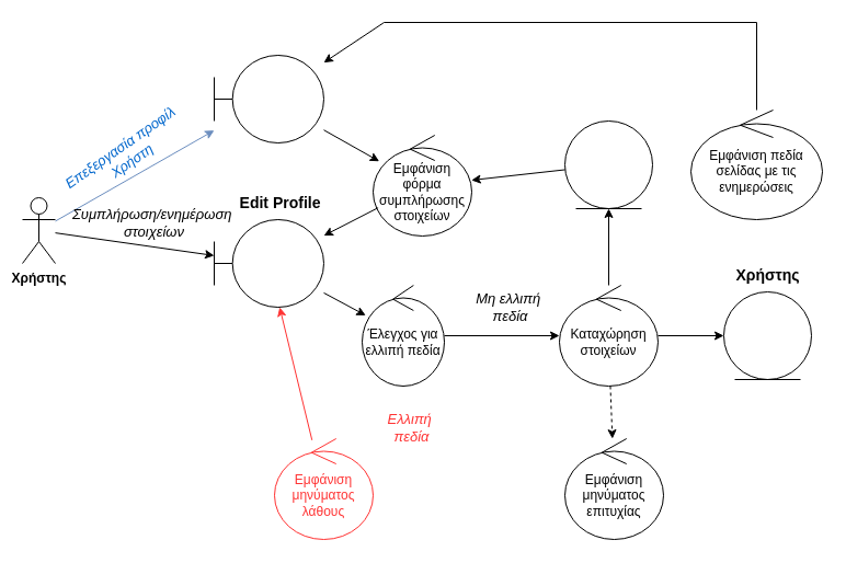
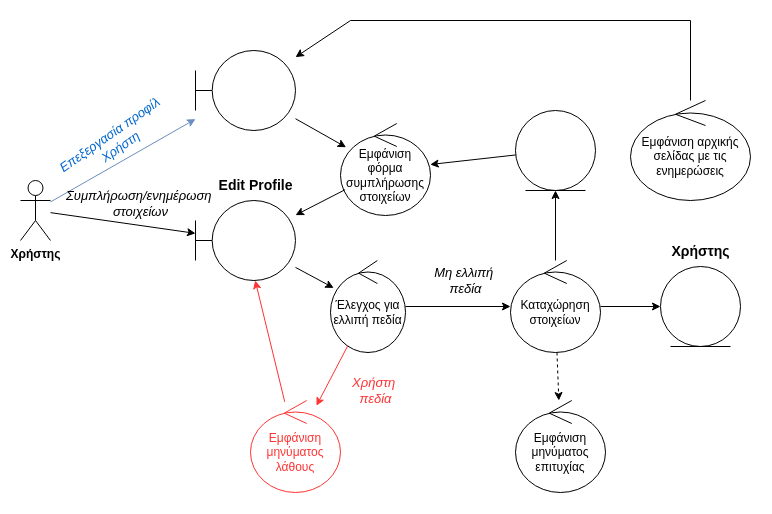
  <mxCell id="0" />
  <mxCell id="1" parent="0" />
  <mxCell id="2" value="&lt;b&gt;Χρήστης&lt;/b&gt;" style="shape=umlActor;verticalLabelPosition=bottom;verticalAlign=top;html=1;outlineConnect=0;" vertex="1" parent="1"><mxGeometry x="20" y="180" width="30" height="60" as="geometry" /></mxCell>
  <mxCell id="3" value="Επεξεργασία προφίλ&amp;nbsp;&lt;div&gt;Χρήστη&lt;/div&gt;" style="text;html=1;align=center;verticalAlign=middle;resizable=0;points=[];autosize=1;strokeColor=none;fillColor=none;rotation=-35;fontSize=13;fontStyle=2;fontColor=#0066CC;" vertex="1" parent="1"><mxGeometry x="40" y="120" width="150" height="40" as="geometry" /></mxCell>
  <mxCell id="4" value="" style="shape=umlBoundary;whiteSpace=wrap;html=1;" vertex="1" parent="1"><mxGeometry x="195" y="50" width="100" height="80" as="geometry" /></mxCell>
  <mxCell id="5" value="" style="endArrow=classic;html=1;rounded=0;fillColor=#dae8fc;strokeColor=#6c8ebf;" edge="1" parent="1" target="4" source="2"><mxGeometry width="50" height="50" relative="1" as="geometry"><mxPoint x="50" y="201" as="sourcePoint" /><mxPoint x="150" y="320" as="targetPoint" /></mxGeometry></mxCell>
  <mxCell id="6" value="" style="shape=umlBoundary;whiteSpace=wrap;html=1;" vertex="1" parent="1"><mxGeometry x="195" y="200" width="100" height="80" as="geometry" /></mxCell>
  <mxCell id="7" value="Edit Profile" style="text;html=1;align=center;verticalAlign=middle;resizable=0;points=[];autosize=1;strokeColor=none;fillColor=none;fontSize=14;fontStyle=1" vertex="1" parent="1"><mxGeometry x="210" y="170" width="90" height="30" as="geometry" /></mxCell>
  <mxCell id="8" value="Εμφάνιση φόρμα συμπλήρωσης στοιχείων" style="ellipse;shape=umlControl;whiteSpace=wrap;html=1;" vertex="1" parent="1"><mxGeometry x="340" y="123" width="90" height="92" as="geometry" /></mxCell>
  <mxCell id="9" value="" style="endArrow=classic;html=1;rounded=0;" edge="1" parent="1" source="8" target="6"><mxGeometry width="50" height="50" relative="1" as="geometry"><mxPoint x="410" y="440" as="sourcePoint" /><mxPoint x="460" y="390" as="targetPoint" /></mxGeometry></mxCell>
  <mxCell id="10" value="" style="endArrow=classic;html=1;rounded=0;" edge="1" parent="1" source="4" target="8"><mxGeometry width="50" height="50" relative="1" as="geometry"><mxPoint x="410" y="440" as="sourcePoint" /><mxPoint x="460" y="390" as="targetPoint" /></mxGeometry></mxCell>
  <mxCell id="11" value="" style="ellipse;shape=umlEntity;whiteSpace=wrap;html=1;" vertex="1" parent="1"><mxGeometry x="515" y="110" width="80" height="80" as="geometry" /></mxCell>
  <mxCell id="12" value="" style="endArrow=classic;html=1;rounded=0;" edge="1" parent="1" source="11" target="8"><mxGeometry width="50" height="50" relative="1" as="geometry"><mxPoint x="410" y="440" as="sourcePoint" /><mxPoint x="460" y="390" as="targetPoint" /></mxGeometry></mxCell>
  <mxCell id="13" value="" style="endArrow=classic;html=1;rounded=0;" edge="1" parent="1" source="2" target="6"><mxGeometry width="50" height="50" relative="1" as="geometry"><mxPoint x="410" y="440" as="sourcePoint" /><mxPoint x="460" y="390" as="targetPoint" /></mxGeometry></mxCell>
  <mxCell id="14" value="Συμπλήρωση/ενημέρωση&amp;nbsp;&lt;div&gt;στοιχείων&lt;/div&gt;" style="text;html=1;align=center;verticalAlign=middle;resizable=0;points=[];autosize=1;strokeColor=none;fillColor=none;fontSize=13;fontStyle=2" vertex="1" parent="1"><mxGeometry x="55" y="183" width="170" height="40" as="geometry" /></mxCell>
  <mxCell id="15" value="Έλεγχος για ελλιπή πεδία" style="ellipse;shape=umlControl;whiteSpace=wrap;html=1;" vertex="1" parent="1"><mxGeometry x="330" y="260" width="75" height="92" as="geometry" /></mxCell>
  <mxCell id="16" value="Καταχώρηση στοιχείων" style="ellipse;shape=umlControl;whiteSpace=wrap;html=1;" vertex="1" parent="1"><mxGeometry x="510" y="260" width="90" height="92" as="geometry" /></mxCell>
  <mxCell id="17" value="" style="endArrow=classic;html=1;rounded=0;" edge="1" parent="1" source="6" target="15"><mxGeometry width="50" height="50" relative="1" as="geometry"><mxPoint x="410" y="440" as="sourcePoint" /><mxPoint x="460" y="390" as="targetPoint" /></mxGeometry></mxCell>
  <mxCell id="18" value="" style="endArrow=classic;html=1;rounded=0;" edge="1" parent="1" source="15" target="16"><mxGeometry width="50" height="50" relative="1" as="geometry"><mxPoint x="410" y="440" as="sourcePoint" /><mxPoint x="460" y="390" as="targetPoint" /></mxGeometry></mxCell>
  <mxCell id="19" value="" style="endArrow=classic;html=1;rounded=0;" edge="1" parent="1" source="16" target="11"><mxGeometry width="50" height="50" relative="1" as="geometry"><mxPoint x="410" y="440" as="sourcePoint" /><mxPoint x="460" y="390" as="targetPoint" /></mxGeometry></mxCell>
  <mxCell id="20" value="Μη ελλιπή&amp;nbsp;&lt;div&gt;πεδία&lt;/div&gt;" style="text;html=1;align=center;verticalAlign=middle;resizable=0;points=[];autosize=1;strokeColor=none;fillColor=none;fontSize=13;fontStyle=2" vertex="1" parent="1"><mxGeometry x="420" y="260" width="90" height="40" as="geometry" /></mxCell>
  <mxCell id="21" value="" style="endArrow=classic;html=1;rounded=0;" edge="1" parent="1" source="16" target="22"><mxGeometry width="50" height="50" relative="1" as="geometry"><mxPoint x="410" y="440" as="sourcePoint" /><mxPoint x="460" y="390" as="targetPoint" /></mxGeometry></mxCell>
  <mxCell id="22" value="" style="ellipse;shape=umlEntity;whiteSpace=wrap;html=1;" vertex="1" parent="1"><mxGeometry x="660" y="266" width="80" height="80" as="geometry" /></mxCell>
  <mxCell id="23" value="Χρήστης" style="text;html=1;align=center;verticalAlign=middle;resizable=0;points=[];autosize=1;strokeColor=none;fillColor=none;fontSize=14;fontStyle=1" vertex="1" parent="1"><mxGeometry x="660" y="236" width="80" height="30" as="geometry" /></mxCell>
  <mxCell id="24" value="Εμφάνιση μηνύματος επιτυχίας" style="ellipse;shape=umlControl;whiteSpace=wrap;html=1;" vertex="1" parent="1"><mxGeometry x="515" y="400" width="90" height="92" as="geometry" /></mxCell>
- <mxCell id="25" value="Εμφάνιση πεδία σελίδας με τις ενημερώσεις" style="ellipse;shape=umlControl;whiteSpace=wrap;html=1;" vertex="1" parent="1"><mxGeometry x="630" y="100" width="120" height="100" as="geometry" /></mxCell>
+ <mxCell id="25" value="Εμφάνιση αρχικής σελίδας με τις ενημερώσεις" style="ellipse;shape=umlControl;whiteSpace=wrap;html=1;" vertex="1" parent="1"><mxGeometry x="630" y="100" width="120" height="100" as="geometry" /></mxCell>
  <mxCell id="26" value="" style="endArrow=classic;html=1;rounded=0;dashed=1;" edge="1" parent="1" source="16" target="24"><mxGeometry width="50" height="50" relative="1" as="geometry"><mxPoint x="410" y="440" as="sourcePoint" /><mxPoint x="460" y="390" as="targetPoint" /></mxGeometry></mxCell>
  <mxCell id="27" value="" style="endArrow=classic;html=1;rounded=0;" edge="1" parent="1" source="25" target="4"><mxGeometry width="50" height="50" relative="1" as="geometry"><mxPoint x="500" y="30" as="sourcePoint" /><mxPoint x="550" y="-20" as="targetPoint" /><Array as="points"><mxPoint x="690" y="20" /><mxPoint x="350" y="20" /></Array></mxGeometry></mxCell>
  <mxCell id="28" value="Εμφάνιση μηνύματος λάθους" style="ellipse;shape=umlControl;whiteSpace=wrap;html=1;fontColor=light-dark(#FF3333,#ED0202);strokeColor=light-dark(#FF3333,#ED0202);" vertex="1" parent="1"><mxGeometry x="250" y="400" width="90" height="92" as="geometry" /></mxCell>
- <mxCell id="30" value="Ελλιπή&amp;nbsp;&lt;div&gt;&lt;span style=&quot;background-color: transparent; color: light-dark(rgb(255, 51, 51), rgb(237, 2, 2));&quot;&gt;πεδία&lt;/span&gt;&lt;/div&gt;" style="text;html=1;align=center;verticalAlign=middle;resizable=0;points=[];autosize=1;strokeColor=none;fillColor=none;fontSize=13;fontStyle=2;fontColor=light-dark(#FF3333,#ED0202);" vertex="1" parent="1"><mxGeometry x="340" y="370" width="70" height="40" as="geometry" /></mxCell>
+ <mxCell id="29" value="" style="endArrow=classic;html=1;rounded=0;strokeColor=light-dark(#FF3333,#ED0202);" edge="1" parent="1" source="15" target="28"><mxGeometry width="50" height="50" relative="1" as="geometry"><mxPoint x="410" y="440" as="sourcePoint" /><mxPoint x="460" y="390" as="targetPoint" /></mxGeometry></mxCell>
+ <mxCell id="30" value="Χρήστη&amp;nbsp;&lt;div&gt;&lt;span style=&quot;background-color: transparent; color: light-dark(rgb(255, 51, 51), rgb(237, 2, 2));&quot;&gt;πεδία&lt;/span&gt;&lt;/div&gt;" style="text;html=1;align=center;verticalAlign=middle;resizable=0;points=[];autosize=1;strokeColor=none;fillColor=none;fontSize=13;fontStyle=2;fontColor=light-dark(#FF3333,#ED0202);" vertex="1" parent="1"><mxGeometry x="340" y="370" width="70" height="40" as="geometry" /></mxCell>
  <mxCell id="31" value="" style="endArrow=classic;html=1;rounded=0;strokeColor=light-dark(#FF3333,#ED0202);" edge="1" parent="1" source="28" target="6"><mxGeometry width="50" height="50" relative="1" as="geometry"><mxPoint x="362" y="356" as="sourcePoint" /><mxPoint x="328" y="416" as="targetPoint" /></mxGeometry></mxCell>
